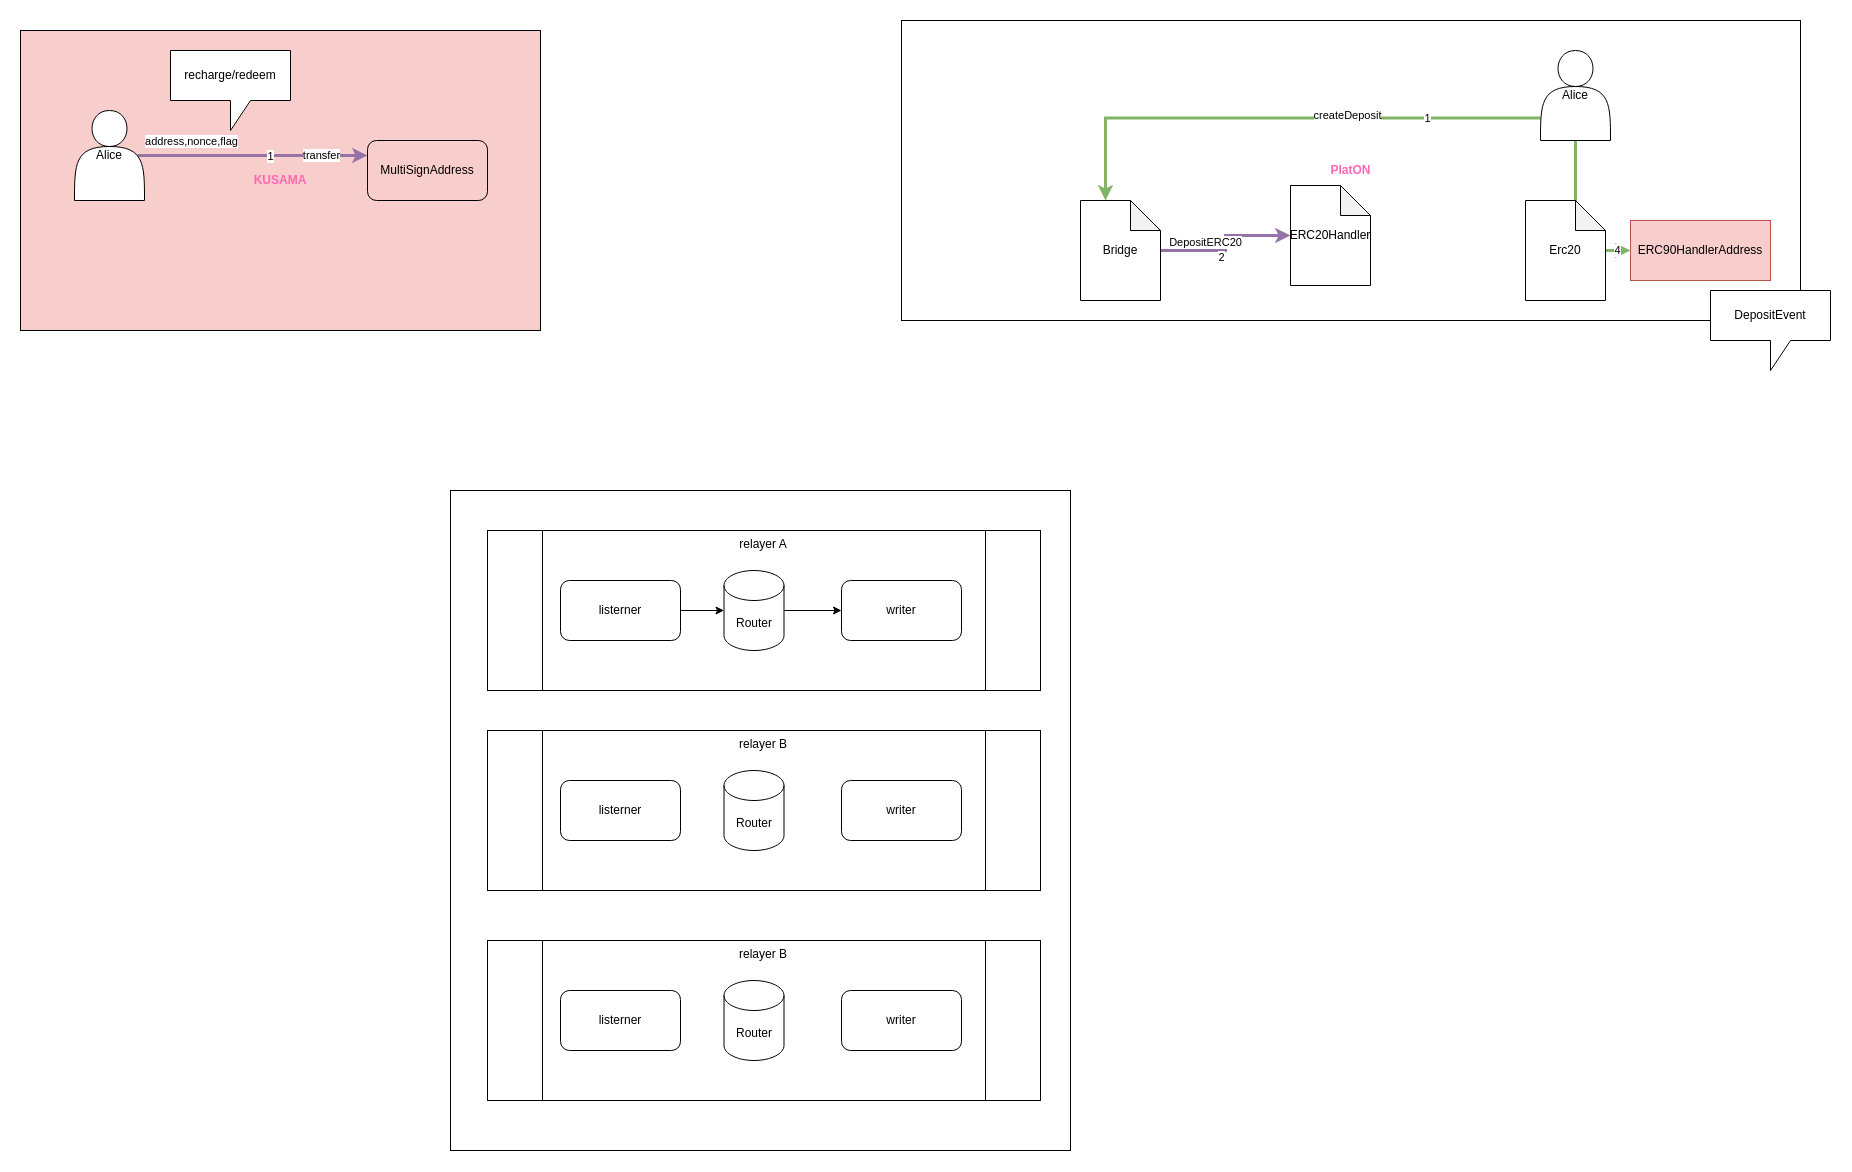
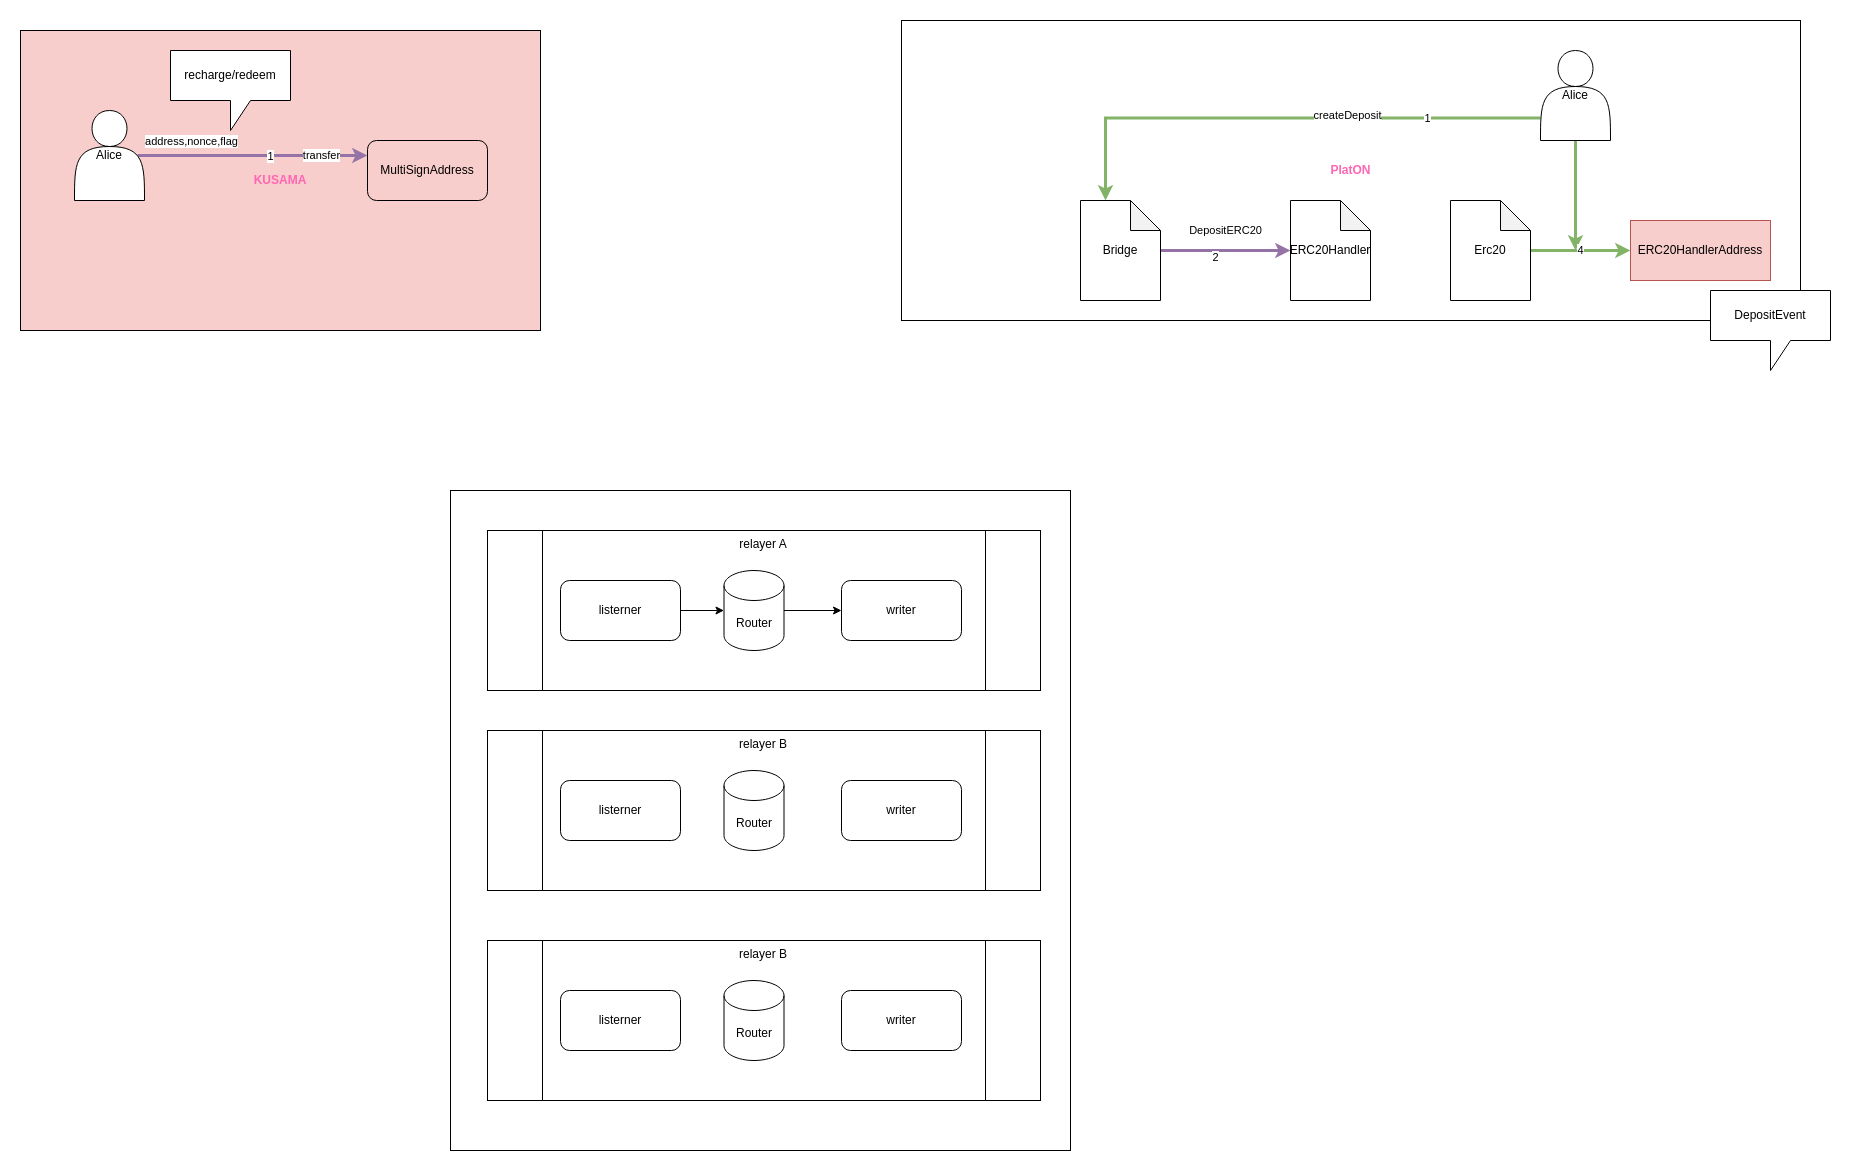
  <mxCell id="0" />
  <mxCell id="1" parent="0" />
  <mxCell id="2" value="" style="rounded=0;whiteSpace=wrap;html=1;" vertex="1" parent="1"><mxGeometry x="450" y="490" width="620" height="660" as="geometry" /></mxCell>
  <mxCell id="3" value="&lt;b&gt;&lt;font color=&quot;#ff66b3&quot;&gt;KUSAMA&lt;/font&gt;&lt;/b&gt;" style="rounded=0;whiteSpace=wrap;html=1;fillColor=#f8cecc;" vertex="1" parent="1"><mxGeometry x="20" y="30" width="520" height="300" as="geometry" /></mxCell>
  <mxCell id="4" value="MultiSignAddress" style="rounded=1;whiteSpace=wrap;html=1;fillColor=#f8cecc;" vertex="1" parent="1"><mxGeometry x="367" y="140" width="120" height="60" as="geometry" /></mxCell>
  <mxCell id="5" style="rounded=0;orthogonalLoop=1;jettySize=auto;html=1;exitX=0.9;exitY=0.5;exitDx=0;exitDy=0;exitPerimeter=0;entryX=0;entryY=0.25;entryDx=0;entryDy=0;fillColor=#e1d5e7;strokeColor=#9673a6;strokeWidth=3;" edge="1" parent="1" source="15" target="4"><mxGeometry relative="1" as="geometry"><mxPoint x="10" y="150" as="sourcePoint" /><mxPoint x="370" y="170" as="targetPoint" /></mxGeometry></mxCell>
  <mxCell id="6" value="transfer" style="edgeLabel;html=1;align=center;verticalAlign=middle;resizable=0;points=[];" vertex="1" connectable="0" parent="5"><mxGeometry x="0.129" y="1" relative="1" as="geometry"><mxPoint x="53" as="offset" /></mxGeometry></mxCell>
  <mxCell id="7" value="address,nonce,flag" style="edgeLabel;html=1;align=center;verticalAlign=middle;resizable=0;points=[];" vertex="1" connectable="0" parent="5"><mxGeometry x="-0.844" y="3" relative="1" as="geometry"><mxPoint x="35" y="-12" as="offset" /></mxGeometry></mxCell>
  <mxCell id="8" value="1" style="edgeLabel;html=1;align=center;verticalAlign=middle;resizable=0;points=[];" vertex="1" connectable="0" parent="5"><mxGeometry x="0.148" relative="1" as="geometry"><mxPoint as="offset" /></mxGeometry></mxCell>
  <mxCell id="9" value="relayer A&lt;br&gt;" style="shape=process;whiteSpace=wrap;html=1;backgroundOutline=1;align=center;verticalAlign=top;" vertex="1" parent="1"><mxGeometry x="487" y="530" width="553" height="160" as="geometry" /></mxCell>
  <mxCell id="10" style="edgeStyle=orthogonalEdgeStyle;rounded=0;orthogonalLoop=1;jettySize=auto;html=1;exitX=1;exitY=0.5;exitDx=0;exitDy=0;exitPerimeter=0;entryX=0;entryY=0.5;entryDx=0;entryDy=0;" edge="1" parent="1" source="11" target="14"><mxGeometry relative="1" as="geometry" /></mxCell>
  <mxCell id="11" value="Router" style="shape=cylinder3;whiteSpace=wrap;html=1;boundedLbl=1;backgroundOutline=1;size=15;align=center;" vertex="1" parent="1"><mxGeometry x="723.5" y="570" width="60" height="80" as="geometry" /></mxCell>
  <mxCell id="12" style="edgeStyle=orthogonalEdgeStyle;rounded=0;orthogonalLoop=1;jettySize=auto;html=1;exitX=1;exitY=0.5;exitDx=0;exitDy=0;entryX=0;entryY=0.5;entryDx=0;entryDy=0;entryPerimeter=0;" edge="1" parent="1" source="13" target="11"><mxGeometry relative="1" as="geometry" /></mxCell>
  <mxCell id="13" value="listerner" style="rounded=1;whiteSpace=wrap;html=1;align=center;" vertex="1" parent="1"><mxGeometry x="560" y="580" width="120" height="60" as="geometry" /></mxCell>
  <mxCell id="14" value="writer" style="rounded=1;whiteSpace=wrap;html=1;align=center;" vertex="1" parent="1"><mxGeometry x="841" y="580" width="120" height="60" as="geometry" /></mxCell>
  <mxCell id="15" value="Alice" style="shape=actor;whiteSpace=wrap;html=1;align=center;" vertex="1" parent="1"><mxGeometry x="74" y="110" width="70" height="90" as="geometry" /></mxCell>
  <mxCell id="16" value="&lt;b&gt;&lt;font color=&quot;#ff66b3&quot;&gt;PlatON&lt;/font&gt;&lt;/b&gt;" style="rounded=0;whiteSpace=wrap;html=1;" vertex="1" parent="1"><mxGeometry x="901" y="20" width="899" height="300" as="geometry" /></mxCell>
  <mxCell id="17" style="rounded=0;orthogonalLoop=1;jettySize=auto;html=1;exitX=0;exitY=0.75;exitDx=0;exitDy=0;entryX=0;entryY=0;entryDx=25;entryDy=0;entryPerimeter=0;fillColor=#d5e8d4;strokeColor=#82b366;strokeWidth=3;edgeStyle=orthogonalEdgeStyle;" edge="1" parent="1" source="21" target="32"><mxGeometry relative="1" as="geometry" /></mxCell>
  <mxCell id="18" value="createDeposit" style="edgeLabel;html=1;align=center;verticalAlign=middle;resizable=0;points=[];" vertex="1" connectable="0" parent="17"><mxGeometry x="-0.25" y="-3" relative="1" as="geometry"><mxPoint as="offset" /></mxGeometry></mxCell>
  <mxCell id="19" value="1" style="edgeLabel;html=1;align=center;verticalAlign=middle;resizable=0;points=[];" vertex="1" connectable="0" parent="17"><mxGeometry x="-0.561" relative="1" as="geometry"><mxPoint as="offset" /></mxGeometry></mxCell>
  <mxCell id="20" style="edgeStyle=none;rounded=0;orthogonalLoop=1;jettySize=auto;html=1;exitX=0.5;exitY=1;exitDx=0;exitDy=0;strokeWidth=3;fillColor=#d5e8d4;strokeColor=#82b366;" edge="1" parent="1" source="21"><mxGeometry relative="1" as="geometry"><mxPoint x="1575" y="250" as="targetPoint" /></mxGeometry></mxCell>
  <mxCell id="21" value="Alice" style="shape=actor;whiteSpace=wrap;html=1;align=center;" vertex="1" parent="1"><mxGeometry x="1540" y="50" width="70" height="90" as="geometry" /></mxCell>
  <mxCell id="22" value="relayer B" style="shape=process;whiteSpace=wrap;html=1;backgroundOutline=1;align=center;verticalAlign=top;" vertex="1" parent="1"><mxGeometry x="487" y="730" width="553" height="160" as="geometry" /></mxCell>
  <mxCell id="23" value="Router" style="shape=cylinder3;whiteSpace=wrap;html=1;boundedLbl=1;backgroundOutline=1;size=15;align=center;" vertex="1" parent="1"><mxGeometry x="723.5" y="770" width="60" height="80" as="geometry" /></mxCell>
  <mxCell id="24" value="listerner" style="rounded=1;whiteSpace=wrap;html=1;align=center;" vertex="1" parent="1"><mxGeometry x="560" y="780" width="120" height="60" as="geometry" /></mxCell>
  <mxCell id="25" value="writer" style="rounded=1;whiteSpace=wrap;html=1;align=center;" vertex="1" parent="1"><mxGeometry x="841" y="780" width="120" height="60" as="geometry" /></mxCell>
  <mxCell id="26" value="relayer B" style="shape=process;whiteSpace=wrap;html=1;backgroundOutline=1;align=center;verticalAlign=top;" vertex="1" parent="1"><mxGeometry x="487" y="940" width="553" height="160" as="geometry" /></mxCell>
  <mxCell id="27" value="Router" style="shape=cylinder3;whiteSpace=wrap;html=1;boundedLbl=1;backgroundOutline=1;size=15;align=center;" vertex="1" parent="1"><mxGeometry x="723.5" y="980" width="60" height="80" as="geometry" /></mxCell>
  <mxCell id="28" value="listerner" style="rounded=1;whiteSpace=wrap;html=1;align=center;" vertex="1" parent="1"><mxGeometry x="560" y="990" width="120" height="60" as="geometry" /></mxCell>
  <mxCell id="29" value="writer" style="rounded=1;whiteSpace=wrap;html=1;align=center;" vertex="1" parent="1"><mxGeometry x="841" y="990" width="120" height="60" as="geometry" /></mxCell>
  <mxCell id="30" value="DepositERC20" style="edgeStyle=orthogonalEdgeStyle;rounded=0;orthogonalLoop=1;jettySize=auto;html=1;fillColor=#e1d5e7;strokeColor=#9673a6;strokeWidth=3;entryX=0;entryY=0.5;entryDx=0;entryDy=0;entryPerimeter=0;" edge="1" parent="1" source="32" target="33"><mxGeometry y="20" relative="1" as="geometry"><Array as="points" /><mxPoint as="offset" /><mxPoint x="1240" y="250" as="targetPoint" /></mxGeometry></mxCell>
  <mxCell id="31" value="2" style="edgeLabel;html=1;align=center;verticalAlign=middle;resizable=0;points=[];" vertex="1" connectable="0" parent="30"><mxGeometry x="-0.169" y="-6" relative="1" as="geometry"><mxPoint as="offset" /></mxGeometry></mxCell>
  <mxCell id="32" value="Bridge" style="shape=note;whiteSpace=wrap;html=1;backgroundOutline=1;darkOpacity=0.05;align=center;" vertex="1" parent="1"><mxGeometry x="1080" y="200" width="80" height="100" as="geometry" /></mxCell>
- <mxCell id="33" value="ERC20Handler" style="shape=note;whiteSpace=wrap;html=1;backgroundOutline=1;darkOpacity=0.05;align=center;" vertex="1" parent="1"><mxGeometry x="1290" y="185" width="80" height="100" as="geometry" /></mxCell>
+ <mxCell id="33" value="ERC20Handler" style="shape=note;whiteSpace=wrap;html=1;backgroundOutline=1;darkOpacity=0.05;align=center;" vertex="1" parent="1"><mxGeometry x="1290" y="200" width="80" height="100" as="geometry" /></mxCell>
  <mxCell id="34" value="4" style="edgeStyle=orthogonalEdgeStyle;rounded=0;orthogonalLoop=1;jettySize=auto;html=1;strokeWidth=3;fillColor=#d5e8d4;strokeColor=#82b366;" edge="1" parent="1" source="35" target="38"><mxGeometry relative="1" as="geometry" /></mxCell>
- <mxCell id="35" value="Erc20" style="shape=note;whiteSpace=wrap;html=1;backgroundOutline=1;darkOpacity=0.05;align=center;" vertex="1" parent="1"><mxGeometry x="1525" y="200" width="80" height="100" as="geometry" /></mxCell>
+ <mxCell id="35" value="Erc20" style="shape=note;whiteSpace=wrap;html=1;backgroundOutline=1;darkOpacity=0.05;align=center;" vertex="1" parent="1"><mxGeometry x="1450" y="200" width="80" height="100" as="geometry" /></mxCell>
  <mxCell id="36" value="recharge/redeem" style="shape=callout;whiteSpace=wrap;html=1;perimeter=calloutPerimeter;align=center;" vertex="1" parent="1"><mxGeometry x="170" y="50" width="120" height="80" as="geometry" /></mxCell>
  <mxCell id="37" value="DepositEvent" style="shape=callout;whiteSpace=wrap;html=1;perimeter=calloutPerimeter;align=center;rotation=0;" vertex="1" parent="1"><mxGeometry x="1710" y="290" width="120" height="80" as="geometry" /></mxCell>
- <mxCell id="38" value="ERC90HandlerAddress" style="whiteSpace=wrap;html=1;fillColor=#f8cecc;strokeColor=#b85450;" vertex="1" parent="1"><mxGeometry x="1630" y="220" width="140" height="60" as="geometry" /></mxCell>
+ <mxCell id="38" value="ERC20HandlerAddress" style="whiteSpace=wrap;html=1;fillColor=#f8cecc;strokeColor=#b85450;" vertex="1" parent="1"><mxGeometry x="1630" y="220" width="140" height="60" as="geometry" /></mxCell>
